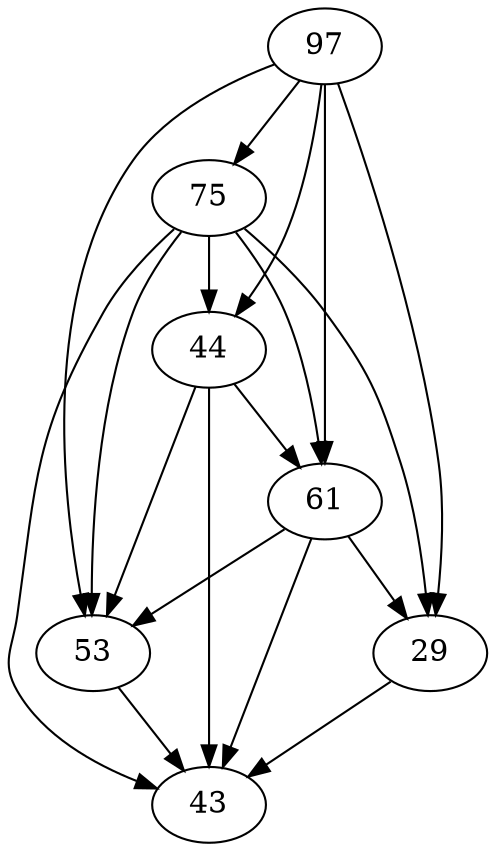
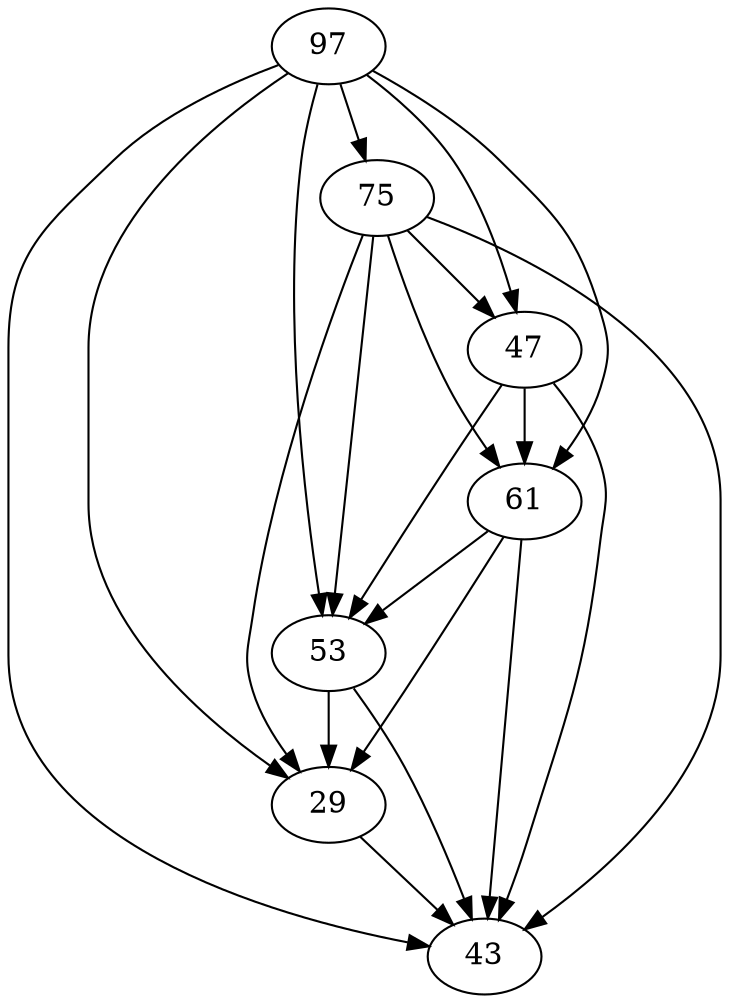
  digraph {
    n1 [label=43]
    29
-   47 [label=44]
+   47
    53
    61
    75
    97
    29 -> n1
    47 -> n1
    47 -> 53
    47 -> 61
    53 -> n1
+   53 -> 29
    61 -> n1
    61 -> 29
    61 -> 53
    75 -> n1
    75 -> 29
    75 -> 47
    75 -> 53
    75 -> 61
+   97 -> n1
    97 -> 29
    97 -> 47
    97 -> 53
    97 -> 61
    97 -> 75
  }
